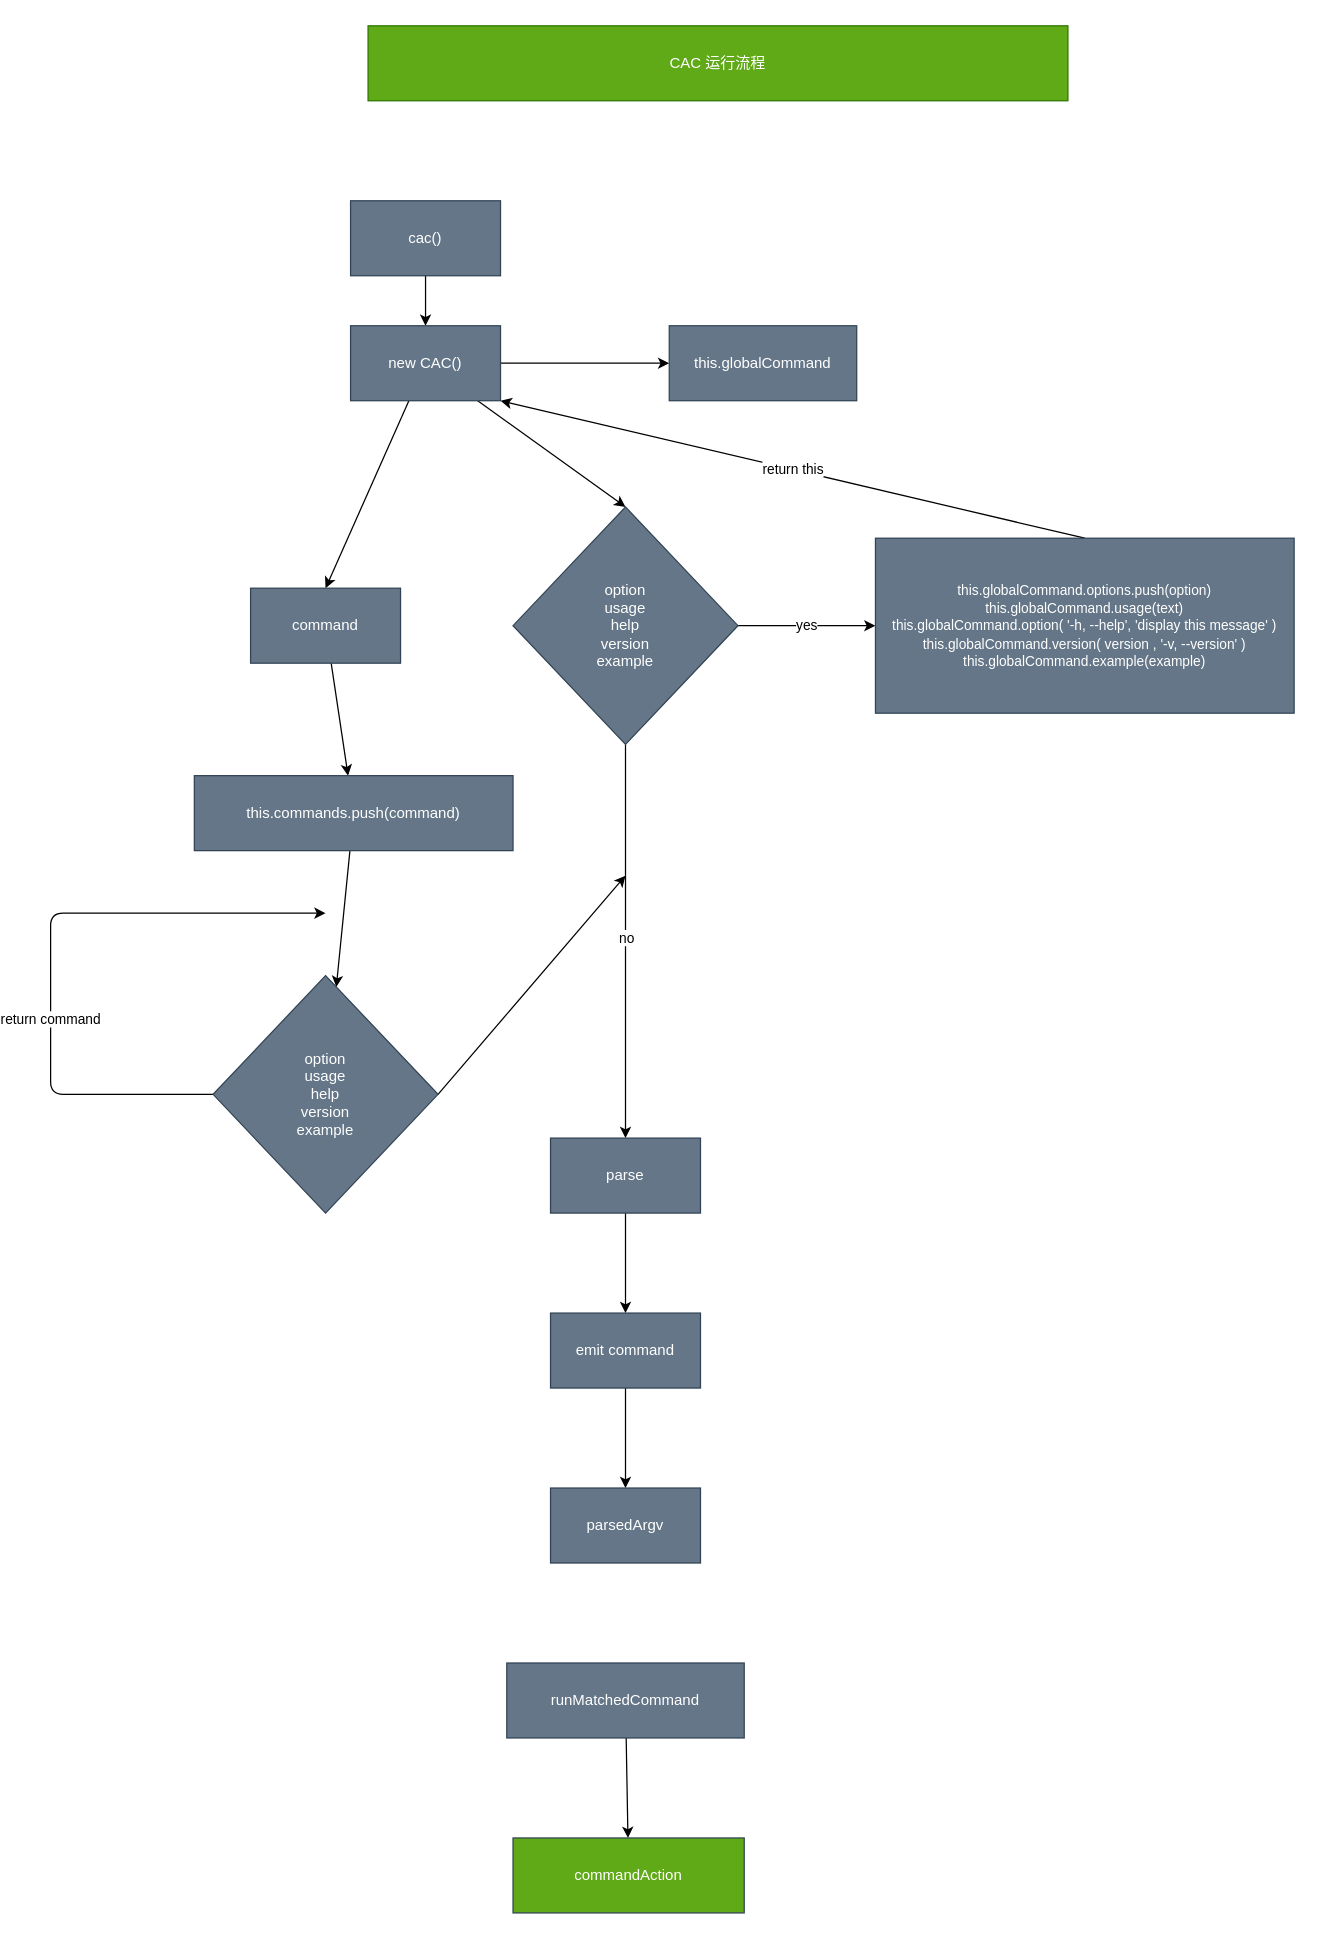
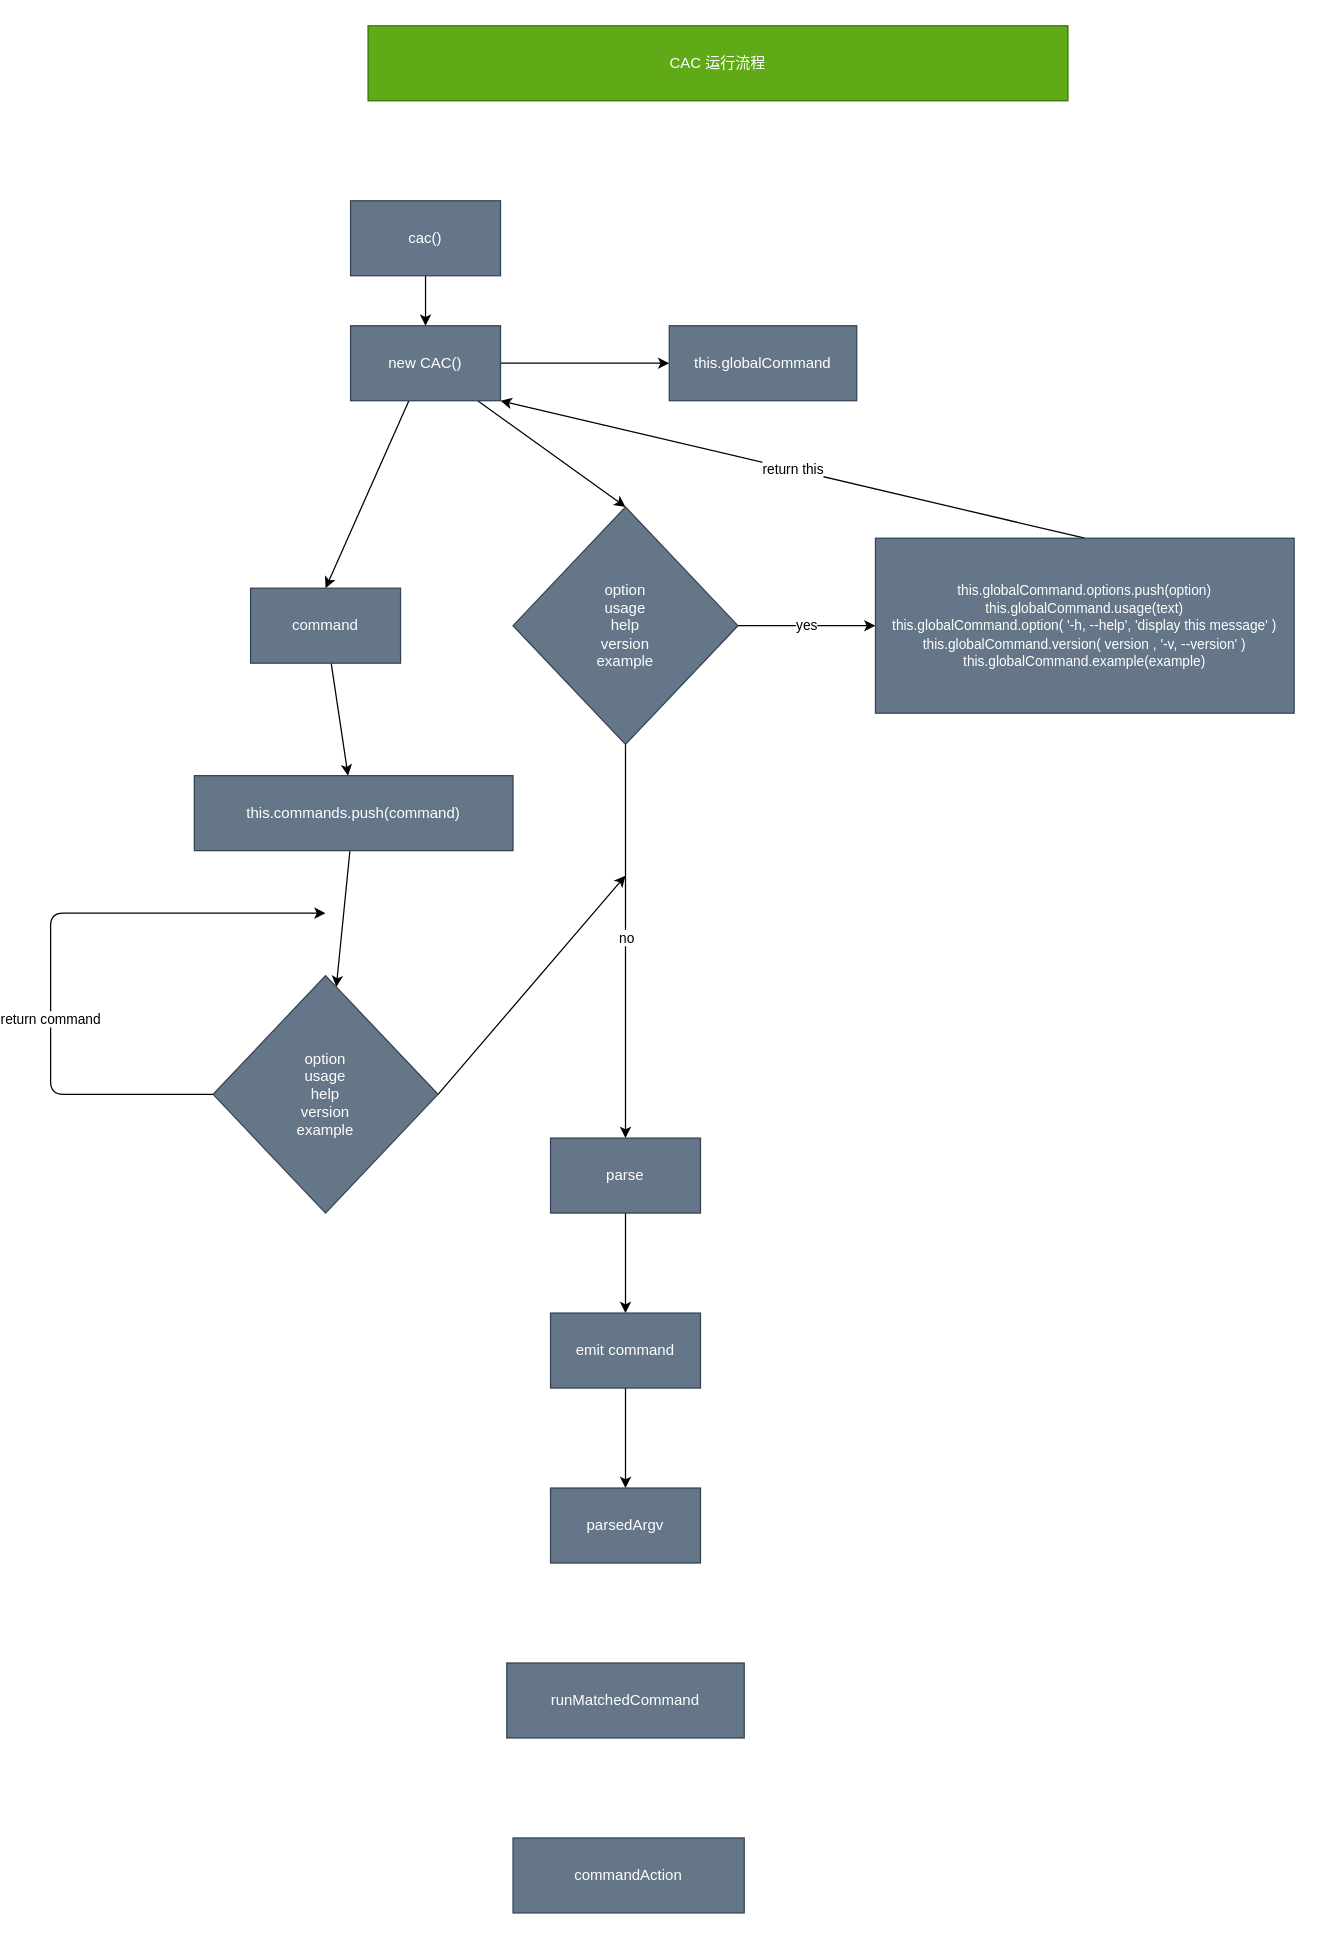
  <mxCell id="0" />
  <mxCell id="1" parent="0" />
  <mxCell id="2" value="CAC 运行流程" style="rounded=0;whiteSpace=wrap;html=1;fillColor=#60a917;fontColor=#ffffff;strokeColor=#2D7600;" vertex="1" parent="1"><mxGeometry x="274" y="20" width="560" height="60" as="geometry" /></mxCell>
  <mxCell id="3" value="" style="edgeStyle=none;html=1;fillColor=none;" edge="1" parent="1" source="4" target="8"><mxGeometry relative="1" as="geometry" /></mxCell>
  <mxCell id="4" value="cac()" style="rounded=0;whiteSpace=wrap;html=1;fillColor=#647687;fontColor=#ffffff;strokeColor=#314354;" vertex="1" parent="1"><mxGeometry x="260" y="160" width="120" height="60" as="geometry" /></mxCell>
  <mxCell id="5" value="" style="edgeStyle=none;html=1;fillColor=none;" edge="1" parent="1" source="8" target="9"><mxGeometry relative="1" as="geometry" /></mxCell>
  <mxCell id="6" style="edgeStyle=none;html=1;entryX=0.5;entryY=0;entryDx=0;entryDy=0;" edge="1" parent="1" source="8" target="19"><mxGeometry relative="1" as="geometry"><mxPoint x="250" y="440" as="targetPoint" /></mxGeometry></mxCell>
  <mxCell id="7" style="edgeStyle=none;html=1;entryX=0.5;entryY=0;entryDx=0;entryDy=0;" edge="1" parent="1" source="8" target="13"><mxGeometry relative="1" as="geometry" /></mxCell>
  <mxCell id="8" value="new CAC()" style="rounded=0;whiteSpace=wrap;html=1;fillColor=#647687;fontColor=#ffffff;strokeColor=#314354;" vertex="1" parent="1"><mxGeometry x="260" y="260" width="120" height="60" as="geometry" /></mxCell>
  <mxCell id="9" value="this.globalCommand" style="whiteSpace=wrap;html=1;rounded=0;fillColor=#647687;fontColor=#ffffff;strokeColor=#314354;" vertex="1" parent="1"><mxGeometry x="515" y="260" width="150" height="60" as="geometry" /></mxCell>
  <mxCell id="10" value="yes" style="edgeStyle=none;html=1;exitX=1;exitY=0.5;exitDx=0;exitDy=0;fillColor=none;" edge="1" parent="1" source="13" target="15"><mxGeometry relative="1" as="geometry" /></mxCell>
  <mxCell id="11" value="" style="edgeStyle=none;html=1;fillColor=none;" edge="1" parent="1" source="13" target="17"><mxGeometry relative="1" as="geometry" /></mxCell>
  <mxCell id="12" value="no" style="edgeLabel;html=1;align=center;verticalAlign=middle;resizable=0;points=[];" vertex="1" connectable="0" parent="11"><mxGeometry x="-0.389" y="-1" relative="1" as="geometry"><mxPoint x="1" y="58" as="offset" /></mxGeometry></mxCell>
  <mxCell id="13" value="option&lt;br&gt;usage&lt;br&gt;help&lt;br&gt;version&lt;br&gt;example" style="rhombus;whiteSpace=wrap;html=1;rounded=0;fillColor=#647687;fontColor=#ffffff;strokeColor=#314354;" vertex="1" parent="1"><mxGeometry x="390" y="405" width="180" height="190" as="geometry" /></mxCell>
  <mxCell id="14" value="return this" style="edgeStyle=none;html=1;entryX=1;entryY=1;entryDx=0;entryDy=0;exitX=0.5;exitY=0;exitDx=0;exitDy=0;fillColor=none;" edge="1" parent="1" source="15" target="8"><mxGeometry relative="1" as="geometry" /></mxCell>
  <mxCell id="15" value="&lt;span style=&quot;font-size: 11px&quot;&gt;this.globalCommand.options.push(option)&lt;br&gt;this.globalCommand.usage(text)&lt;br&gt;this.globalCommand.option( '-h, --help', 'display this message' )&lt;br&gt;this.globalCommand.version( version , '-v, --version' )&lt;br&gt;this.globalCommand.example(example)&lt;br&gt;&lt;/span&gt;" style="whiteSpace=wrap;html=1;rounded=0;fillColor=#647687;fontColor=#ffffff;strokeColor=#314354;" vertex="1" parent="1"><mxGeometry x="680" y="430" width="335" height="140" as="geometry" /></mxCell>
  <mxCell id="16" value="" style="edgeStyle=none;html=1;" edge="1" parent="1" source="17" target="26"><mxGeometry relative="1" as="geometry" /></mxCell>
  <mxCell id="17" value="parse" style="rounded=0;whiteSpace=wrap;html=1;fillColor=#647687;fontColor=#ffffff;strokeColor=#314354;" vertex="1" parent="1"><mxGeometry x="420" y="910" width="120" height="60" as="geometry" /></mxCell>
  <mxCell id="18" value="" style="edgeStyle=none;html=1;" edge="1" parent="1" source="19" target="21"><mxGeometry relative="1" as="geometry" /></mxCell>
  <mxCell id="19" value="command" style="rounded=0;whiteSpace=wrap;html=1;fillColor=#647687;fontColor=#ffffff;strokeColor=#314354;" vertex="1" parent="1"><mxGeometry x="180" y="470" width="120" height="60" as="geometry" /></mxCell>
  <mxCell id="20" style="edgeStyle=none;html=1;" edge="1" parent="1" source="21" target="24"><mxGeometry relative="1" as="geometry"><mxPoint x="300" y="770" as="targetPoint" /></mxGeometry></mxCell>
  <mxCell id="21" value="this.commands.push(command)" style="whiteSpace=wrap;html=1;rounded=0;fillColor=#647687;fontColor=#ffffff;strokeColor=#314354;" vertex="1" parent="1"><mxGeometry x="135" y="620" width="255" height="60" as="geometry" /></mxCell>
  <mxCell id="22" value="return command" style="edgeStyle=none;html=1;exitX=0;exitY=0.5;exitDx=0;exitDy=0;" edge="1" parent="1" source="24"><mxGeometry x="-0.235" relative="1" as="geometry"><mxPoint x="240" y="730" as="targetPoint" /><Array as="points"><mxPoint x="20" y="875" /><mxPoint x="20" y="730" /></Array><mxPoint y="-1" as="offset" /></mxGeometry></mxCell>
  <mxCell id="23" style="edgeStyle=none;html=1;exitX=1;exitY=0.5;exitDx=0;exitDy=0;" edge="1" parent="1" source="24"><mxGeometry relative="1" as="geometry"><mxPoint x="480" y="700" as="targetPoint" /></mxGeometry></mxCell>
  <mxCell id="24" value="option&lt;br&gt;usage&lt;br&gt;help&lt;br&gt;version&lt;br&gt;example" style="rhombus;whiteSpace=wrap;html=1;rounded=0;fillColor=#647687;fontColor=#ffffff;strokeColor=#314354;" vertex="1" parent="1"><mxGeometry x="150" y="780" width="180" height="190" as="geometry" /></mxCell>
  <mxCell id="25" value="" style="edgeStyle=none;html=1;" edge="1" parent="1" source="26" target="27"><mxGeometry relative="1" as="geometry" /></mxCell>
  <mxCell id="26" value="emit command" style="whiteSpace=wrap;html=1;fillColor=#647687;strokeColor=#314354;fontColor=#ffffff;rounded=0;" vertex="1" parent="1"><mxGeometry x="420" y="1050" width="120" height="60" as="geometry" /></mxCell>
  <mxCell id="27" value="parsedArgv" style="whiteSpace=wrap;html=1;fillColor=#647687;strokeColor=#314354;fontColor=#ffffff;rounded=0;" vertex="1" parent="1"><mxGeometry x="420" y="1190" width="120" height="60" as="geometry" /></mxCell>
- <mxCell id="28" value="" style="edgeStyle=none;html=1;" edge="1" parent="1" source="29" target="30"><mxGeometry relative="1" as="geometry" /></mxCell>
  <mxCell id="29" value="runMatchedCommand" style="whiteSpace=wrap;html=1;fillColor=#647687;strokeColor=#314354;fontColor=#ffffff;rounded=0;" vertex="1" parent="1"><mxGeometry x="385" y="1330" width="190" height="60" as="geometry" /></mxCell>
- <mxCell id="30" value="commandAction" style="whiteSpace=wrap;html=1;fillColor=#60a917;strokeColor=#314354;fontColor=#ffffff;rounded=0;" vertex="1" parent="1"><mxGeometry x="390" y="1470" width="185" height="60" as="geometry" /></mxCell>
+ <mxCell id="30" value="commandAction" style="whiteSpace=wrap;html=1;fillColor=#647687;strokeColor=#314354;fontColor=#ffffff;rounded=0;" vertex="1" parent="1"><mxGeometry x="390" y="1470" width="185" height="60" as="geometry" /></mxCell>
